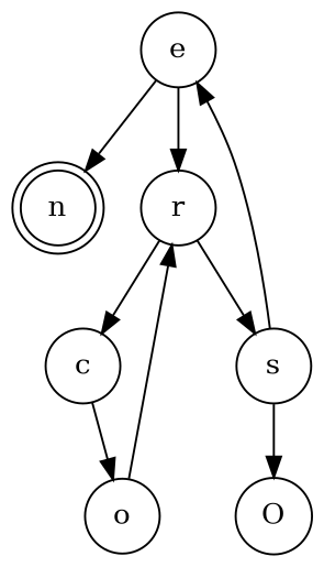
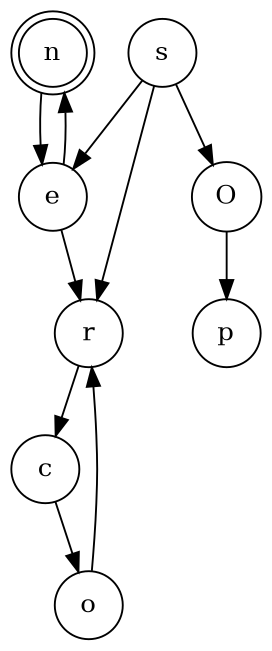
  digraph {
    node [color=black shape=circle]
    n [shape=doublecircle]
    e
    r
    c
    o
    s
    O
+   p
+   n -> e
    e -> n
    e -> r
    r -> c
-   r -> s
+   s -> r
    c -> o
    o -> r
    s -> e
    s -> O
+   O -> p
  }
